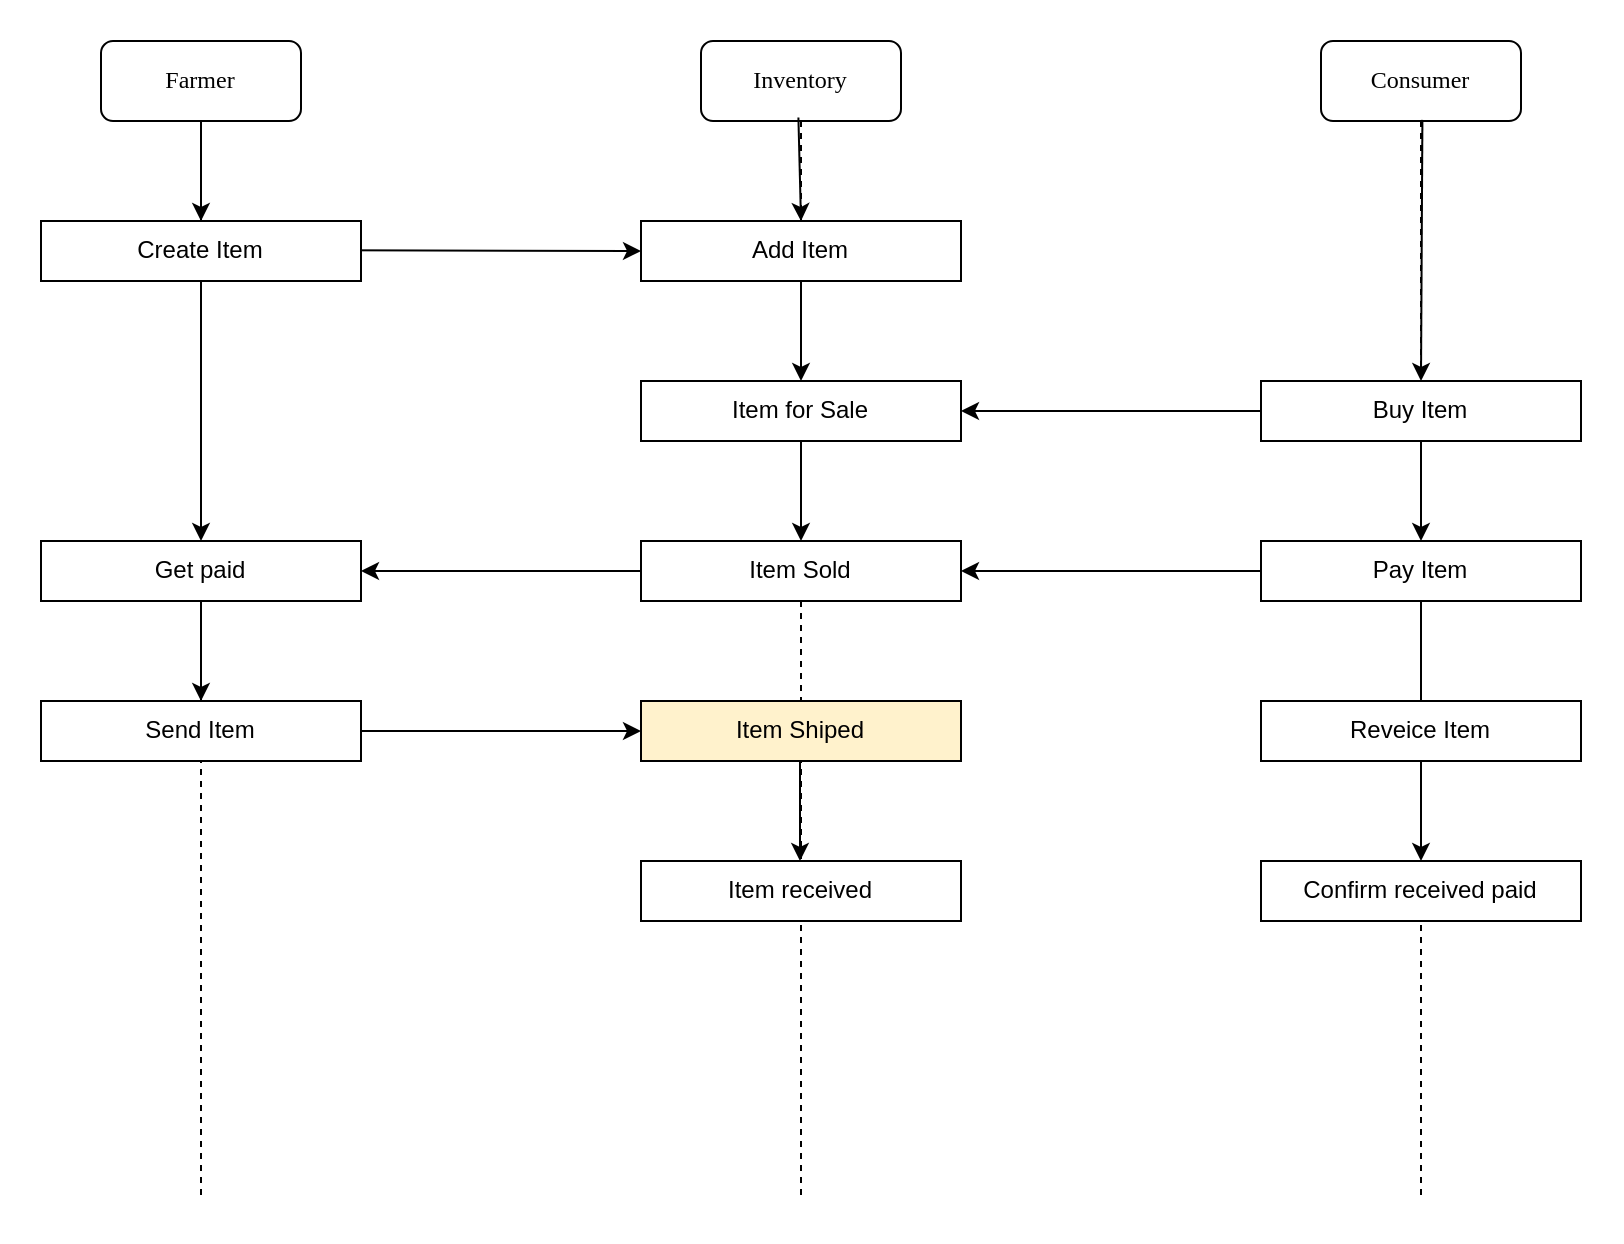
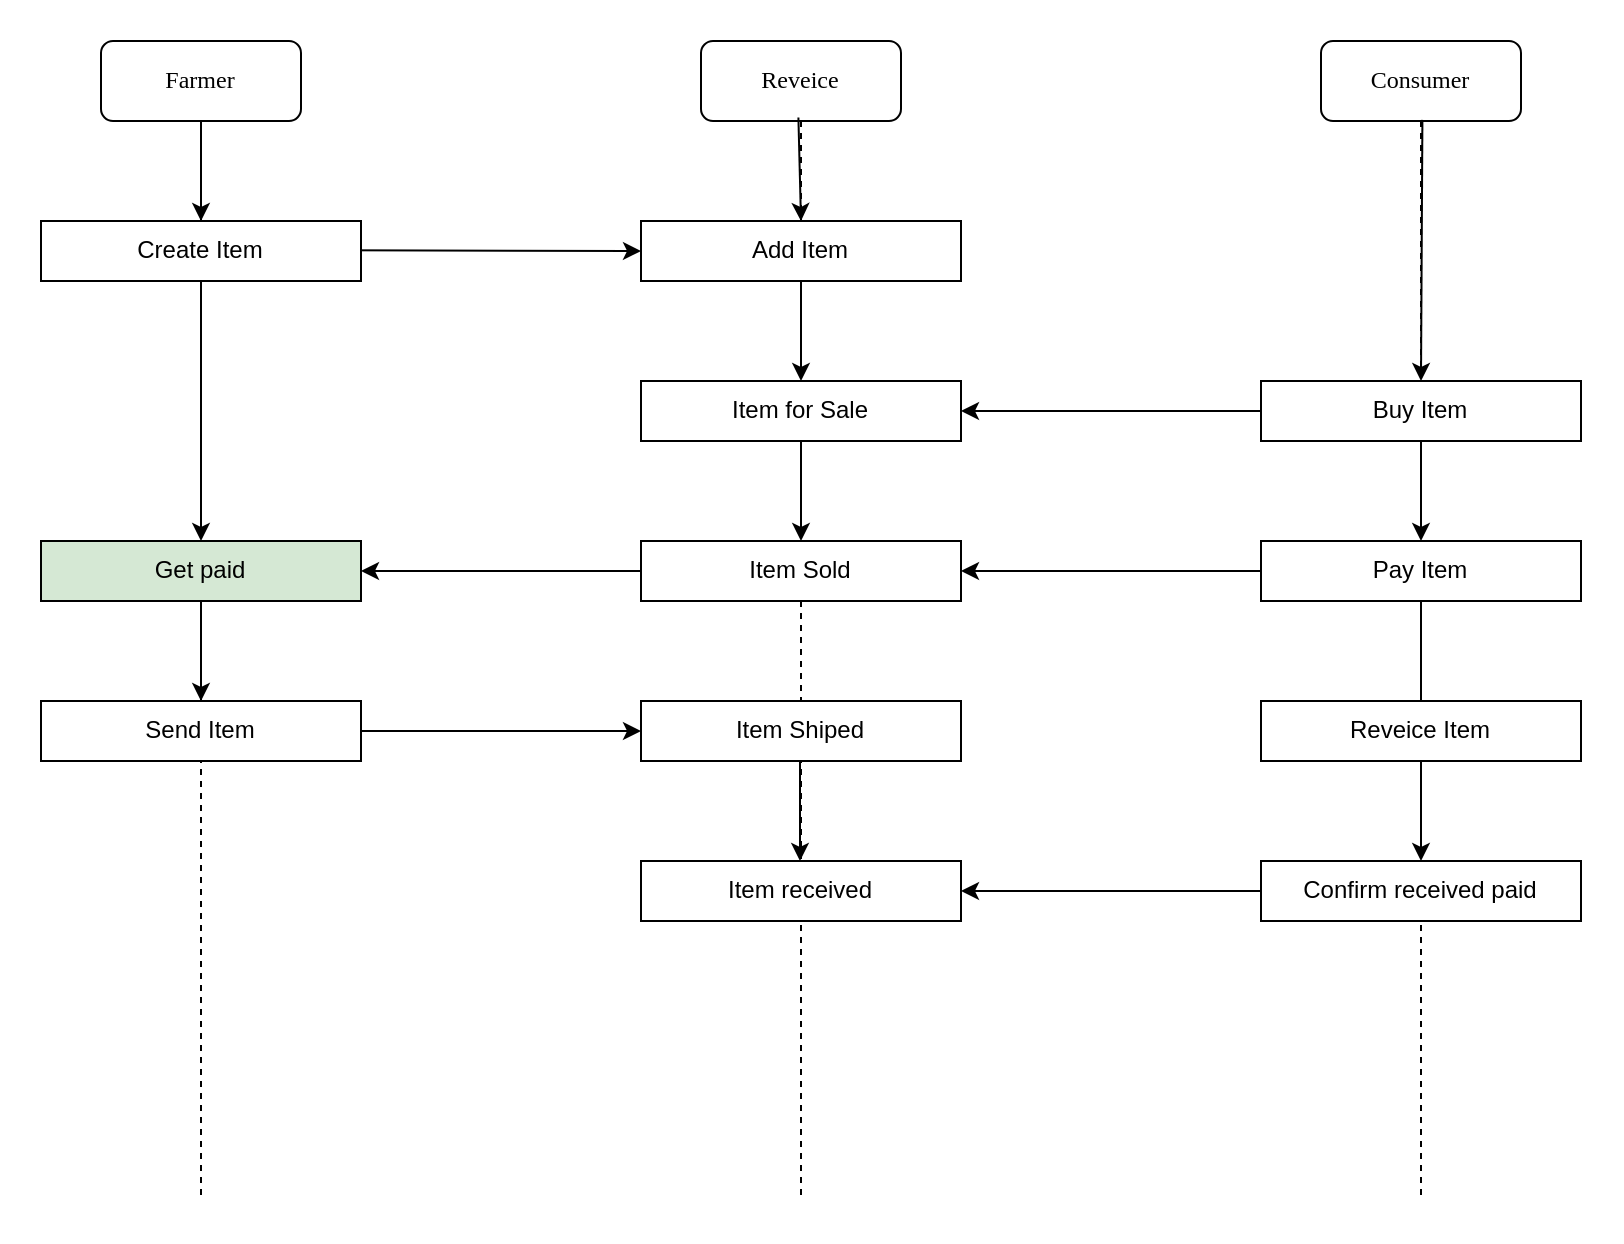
  <mxCell id="0" />
  <mxCell id="1" parent="0" />
- <mxCell id="2" value="Inventory" style="shape=umlLifeline;perimeter=lifelinePerimeter;whiteSpace=wrap;html=1;container=1;collapsible=0;recursiveResize=0;outlineConnect=0;rounded=1;shadow=0;comic=0;labelBackgroundColor=none;strokeWidth=1;fontFamily=Verdana;fontSize=12;align=center;" parent="1" vertex="1"><mxGeometry x="350" y="20" width="100" height="580" as="geometry" /></mxCell>
+ <mxCell id="2" value="Reveice" style="shape=umlLifeline;perimeter=lifelinePerimeter;whiteSpace=wrap;html=1;container=1;collapsible=0;recursiveResize=0;outlineConnect=0;rounded=1;shadow=0;comic=0;labelBackgroundColor=none;strokeWidth=1;fontFamily=Verdana;fontSize=12;align=center;" parent="1" vertex="1"><mxGeometry x="350" y="20" width="100" height="580" as="geometry" /></mxCell>
  <mxCell id="3" value="" style="endArrow=classic;html=1;exitX=0.5;exitY=1;exitDx=0;exitDy=0;entryX=0.5;entryY=0;entryDx=0;entryDy=0;" edge="1" parent="2"><mxGeometry width="50" height="50" relative="1" as="geometry"><mxPoint x="49.5" y="360" as="sourcePoint" /><mxPoint x="49.5" y="410" as="targetPoint" /></mxGeometry></mxCell>
  <mxCell id="4" value="Farmer" style="shape=umlLifeline;perimeter=lifelinePerimeter;whiteSpace=wrap;html=1;container=1;collapsible=0;recursiveResize=0;outlineConnect=0;rounded=1;shadow=0;comic=0;labelBackgroundColor=none;strokeWidth=1;fontFamily=Verdana;fontSize=12;align=center;" parent="1" vertex="1"><mxGeometry x="50" y="20" width="100" height="580" as="geometry" /></mxCell>
  <mxCell id="5" value="" style="endArrow=classic;html=1;entryX=0.5;entryY=0;entryDx=0;entryDy=0;" edge="1" parent="4" target="11"><mxGeometry width="50" height="50" relative="1" as="geometry"><mxPoint x="50" y="40" as="sourcePoint" /><mxPoint x="110" y="80" as="targetPoint" /></mxGeometry></mxCell>
  <mxCell id="6" value="Consumer" style="shape=umlLifeline;perimeter=lifelinePerimeter;whiteSpace=wrap;html=1;container=1;collapsible=0;recursiveResize=0;outlineConnect=0;rounded=1;shadow=0;comic=0;labelBackgroundColor=none;strokeWidth=1;fontFamily=Verdana;fontSize=12;align=center;" vertex="1" parent="1"><mxGeometry x="660" y="20" width="100" height="580" as="geometry" /></mxCell>
  <mxCell id="7" value="Add Item" style="rounded=0;whiteSpace=wrap;html=1;" vertex="1" parent="1"><mxGeometry x="320" y="110" width="160" height="30" as="geometry" /></mxCell>
  <mxCell id="8" value="" style="endArrow=classic;html=1;entryX=0;entryY=0.5;entryDx=0;entryDy=0;" edge="1" parent="1" target="7"><mxGeometry width="50" height="50" relative="1" as="geometry"><mxPoint x="100" y="124.5" as="sourcePoint" /><mxPoint x="310" y="124.5" as="targetPoint" /></mxGeometry></mxCell>
  <mxCell id="9" value="Item for Sale" style="rounded=0;whiteSpace=wrap;html=1;" vertex="1" parent="1"><mxGeometry x="320" y="190" width="160" height="30" as="geometry" /></mxCell>
  <mxCell id="10" value="" style="endArrow=classic;html=1;exitX=0.5;exitY=1;exitDx=0;exitDy=0;entryX=0.5;entryY=0;entryDx=0;entryDy=0;" edge="1" parent="1" source="7" target="9"><mxGeometry width="50" height="50" relative="1" as="geometry"><mxPoint x="420" y="160" as="sourcePoint" /><mxPoint x="460" y="160" as="targetPoint" /></mxGeometry></mxCell>
  <mxCell id="11" value="Create Item" style="rounded=0;whiteSpace=wrap;html=1;" vertex="1" parent="1"><mxGeometry x="20" y="110" width="160" height="30" as="geometry" /></mxCell>
  <mxCell id="12" value="" style="edgeStyle=orthogonalEdgeStyle;rounded=0;orthogonalLoop=1;jettySize=auto;html=1;" edge="1" parent="1" source="13" target="22"><mxGeometry relative="1" as="geometry" /></mxCell>
  <mxCell id="13" value="Buy Item" style="rounded=0;whiteSpace=wrap;html=1;" vertex="1" parent="1"><mxGeometry x="630" y="190" width="160" height="30" as="geometry" /></mxCell>
  <mxCell id="14" value="" style="endArrow=classic;html=1;exitX=0;exitY=0.5;exitDx=0;exitDy=0;entryX=1;entryY=0.5;entryDx=0;entryDy=0;" edge="1" parent="1" source="13" target="9"><mxGeometry width="50" height="50" relative="1" as="geometry"><mxPoint x="880" y="460" as="sourcePoint" /><mxPoint x="930" y="410" as="targetPoint" /></mxGeometry></mxCell>
  <mxCell id="15" value="" style="endArrow=classic;html=1;exitX=0.487;exitY=0.066;exitDx=0;exitDy=0;exitPerimeter=0;entryX=0.5;entryY=0;entryDx=0;entryDy=0;" edge="1" parent="1" source="2" target="7"><mxGeometry width="50" height="50" relative="1" as="geometry"><mxPoint x="880" y="460" as="sourcePoint" /><mxPoint x="930" y="410" as="targetPoint" /></mxGeometry></mxCell>
  <mxCell id="16" value="" style="endArrow=classic;html=1;entryX=0.5;entryY=0;entryDx=0;entryDy=0;exitX=0.507;exitY=0.068;exitDx=0;exitDy=0;exitPerimeter=0;" edge="1" parent="1" source="6" target="13"><mxGeometry width="50" height="50" relative="1" as="geometry"><mxPoint x="780" y="100" as="sourcePoint" /><mxPoint x="930" y="410" as="targetPoint" /></mxGeometry></mxCell>
  <mxCell id="17" style="edgeStyle=orthogonalEdgeStyle;rounded=0;orthogonalLoop=1;jettySize=auto;html=1;exitX=0;exitY=0.5;exitDx=0;exitDy=0;entryX=1;entryY=0.5;entryDx=0;entryDy=0;" edge="1" parent="1" source="18" target="27"><mxGeometry relative="1" as="geometry" /></mxCell>
  <mxCell id="18" value="Item Sold" style="rounded=0;whiteSpace=wrap;html=1;" vertex="1" parent="1"><mxGeometry x="320" y="270" width="160" height="30" as="geometry" /></mxCell>
  <mxCell id="19" value="" style="endArrow=classic;html=1;entryX=0.5;entryY=0;entryDx=0;entryDy=0;exitX=0.5;exitY=1;exitDx=0;exitDy=0;" edge="1" parent="1" source="9" target="18"><mxGeometry width="50" height="50" relative="1" as="geometry"><mxPoint x="470" y="250" as="sourcePoint" /><mxPoint x="930" y="410" as="targetPoint" /></mxGeometry></mxCell>
- <mxCell id="20" value="Item Shiped" style="rounded=0;whiteSpace=wrap;html=1;fillColor=#fff2cc;" vertex="1" parent="1"><mxGeometry x="320" y="350" width="160" height="30" as="geometry" /></mxCell>
+ <mxCell id="20" value="Item Shiped" style="rounded=0;whiteSpace=wrap;html=1;" vertex="1" parent="1"><mxGeometry x="320" y="350" width="160" height="30" as="geometry" /></mxCell>
  <mxCell id="21" value="Item received" style="rounded=0;whiteSpace=wrap;html=1;" vertex="1" parent="1"><mxGeometry x="320" y="430" width="160" height="30" as="geometry" /></mxCell>
  <mxCell id="22" value="Pay Item" style="rounded=0;whiteSpace=wrap;html=1;" vertex="1" parent="1"><mxGeometry x="630" y="270" width="160" height="30" as="geometry" /></mxCell>
  <mxCell id="23" value="" style="endArrow=classic;html=1;exitX=0;exitY=0.5;exitDx=0;exitDy=0;entryX=1;entryY=0.5;entryDx=0;entryDy=0;" edge="1" parent="1" source="22" target="18"><mxGeometry width="50" height="50" relative="1" as="geometry"><mxPoint x="880" y="460" as="sourcePoint" /><mxPoint x="930" y="410" as="targetPoint" /></mxGeometry></mxCell>
  <mxCell id="24" style="edgeStyle=orthogonalEdgeStyle;rounded=0;orthogonalLoop=1;jettySize=auto;html=1;exitX=1;exitY=0.5;exitDx=0;exitDy=0;entryX=0;entryY=0.5;entryDx=0;entryDy=0;" edge="1" parent="1" source="25" target="20"><mxGeometry relative="1" as="geometry" /></mxCell>
  <mxCell id="25" value="Send Item" style="rounded=0;whiteSpace=wrap;html=1;" vertex="1" parent="1"><mxGeometry x="20" y="350" width="160" height="30" as="geometry" /></mxCell>
  <mxCell id="26" value="" style="edgeStyle=orthogonalEdgeStyle;rounded=0;orthogonalLoop=1;jettySize=auto;html=1;" edge="1" parent="1" source="27" target="25"><mxGeometry relative="1" as="geometry" /></mxCell>
- <mxCell id="27" value="Get paid" style="rounded=0;whiteSpace=wrap;html=1;" vertex="1" parent="1"><mxGeometry x="20" y="270" width="160" height="30" as="geometry" /></mxCell>
+ <mxCell id="27" value="Get paid" style="rounded=0;whiteSpace=wrap;html=1;fillColor=#d5e8d4;" vertex="1" parent="1"><mxGeometry x="20" y="270" width="160" height="30" as="geometry" /></mxCell>
+ <mxCell id="28" style="edgeStyle=orthogonalEdgeStyle;rounded=0;orthogonalLoop=1;jettySize=auto;html=1;exitX=0;exitY=0.5;exitDx=0;exitDy=0;entryX=1;entryY=0.5;entryDx=0;entryDy=0;" edge="1" parent="1" source="29" target="21"><mxGeometry relative="1" as="geometry" /></mxCell>
  <mxCell id="29" value="Confirm received paid" style="rounded=0;whiteSpace=wrap;html=1;" vertex="1" parent="1"><mxGeometry x="630" y="430" width="160" height="30" as="geometry" /></mxCell>
  <mxCell id="30" value="" style="endArrow=classic;html=1;exitX=0.5;exitY=1;exitDx=0;exitDy=0;entryX=0.5;entryY=0;entryDx=0;entryDy=0;" edge="1" parent="1" source="22" target="29"><mxGeometry width="50" height="50" relative="1" as="geometry"><mxPoint x="830" y="460" as="sourcePoint" /><mxPoint x="880" y="410" as="targetPoint" /></mxGeometry></mxCell>
  <mxCell id="31" value="Reveice Item" style="rounded=0;whiteSpace=wrap;html=1;" vertex="1" parent="1"><mxGeometry x="630" y="350" width="160" height="30" as="geometry" /></mxCell>
  <mxCell id="32" value="" style="endArrow=classic;html=1;entryX=0.5;entryY=0;entryDx=0;entryDy=0;exitX=0.5;exitY=1;exitDx=0;exitDy=0;" edge="1" parent="1" source="11" target="27"><mxGeometry width="50" height="50" relative="1" as="geometry"><mxPoint x="-10" y="160" as="sourcePoint" /><mxPoint x="-20" y="600" as="targetPoint" /></mxGeometry></mxCell>
